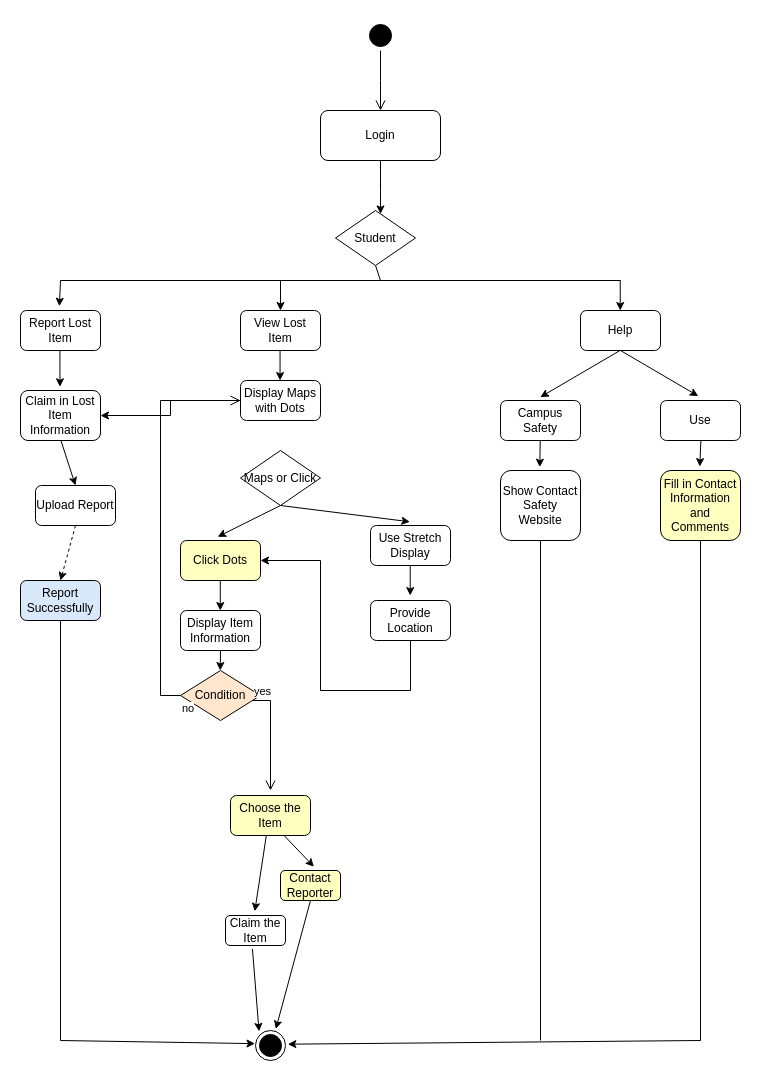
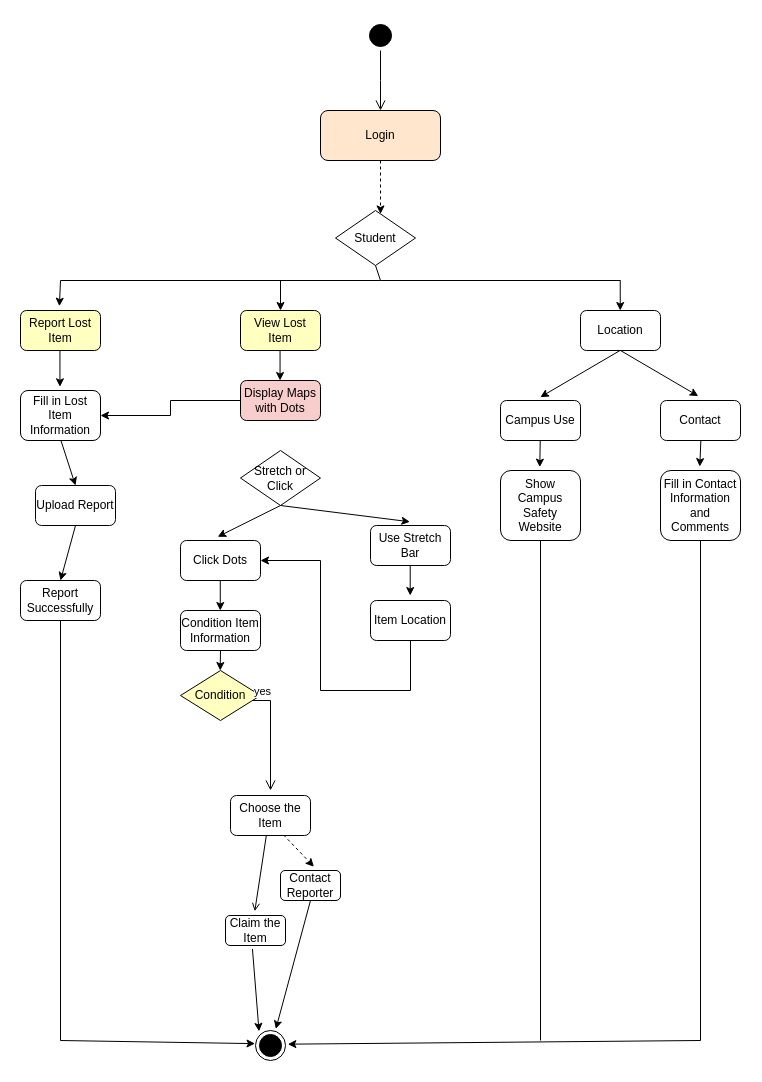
  <mxCell id="0" />
  <mxCell id="1" parent="0" />
- <mxCell id="2" value="" style="edgeStyle=orthogonalEdgeStyle;rounded=0;orthogonalLoop=1;jettySize=auto;html=1;" parent="1" source="3" target="4" edge="1"><mxGeometry relative="1" as="geometry"><Array as="points"><mxPoint x="380" y="190" /><mxPoint x="380" y="190" /></Array></mxGeometry></mxCell>
- <mxCell id="3" value="Login" style="html=1;whiteSpace=wrap;rounded=1;" parent="1" vertex="1"><mxGeometry x="320" y="110" width="120" height="50" as="geometry" /></mxCell>
+ <mxCell id="2" value="" style="edgeStyle=orthogonalEdgeStyle;rounded=0;orthogonalLoop=1;jettySize=auto;html=1;dashed=1;" parent="1" source="3" target="4" edge="1"><mxGeometry relative="1" as="geometry"><Array as="points"><mxPoint x="380" y="190" /><mxPoint x="380" y="190" /></Array></mxGeometry></mxCell>
+ <mxCell id="3" value="Login" style="html=1;whiteSpace=wrap;rounded=1;fillColor=#ffe6cc;" parent="1" vertex="1"><mxGeometry x="320" y="110" width="120" height="50" as="geometry" /></mxCell>
  <mxCell id="4" value="Student" style="rhombus;whiteSpace=wrap;html=1;rounded=0;" parent="1" vertex="1"><mxGeometry x="335" y="210" width="80" height="55" as="geometry" /></mxCell>
  <mxCell id="5" value="" style="endArrow=none;html=1;rounded=0;entryX=0.5;entryY=1;entryDx=0;entryDy=0;" parent="1" target="4" edge="1"><mxGeometry width="50" height="50" relative="1" as="geometry"><mxPoint x="380" y="280" as="sourcePoint" /><mxPoint x="410" y="280" as="targetPoint" /></mxGeometry></mxCell>
  <mxCell id="6" value="" style="endArrow=none;html=1;rounded=0;" parent="1" edge="1"><mxGeometry width="50" height="50" relative="1" as="geometry"><mxPoint x="60" y="280" as="sourcePoint" /><mxPoint x="620" y="280" as="targetPoint" /><Array as="points"><mxPoint x="380" y="280" /></Array></mxGeometry></mxCell>
  <mxCell id="7" value="" style="ellipse;html=1;shape=startState;fillColor=#000000;strokeColor=#000000;" parent="1" vertex="1"><mxGeometry x="365" y="20" width="30" height="30" as="geometry" /></mxCell>
  <mxCell id="8" value="" style="edgeStyle=orthogonalEdgeStyle;html=1;verticalAlign=bottom;endArrow=open;endSize=8;strokeColor=#000000;rounded=0;" parent="1" source="7" edge="1"><mxGeometry relative="1" as="geometry"><mxPoint x="380" y="110" as="targetPoint" /></mxGeometry></mxCell>
- <mxCell id="9" value="Report Lost Item" style="rounded=1;whiteSpace=wrap;html=1;" parent="1" vertex="1"><mxGeometry x="20" y="310" width="80" height="40" as="geometry" /></mxCell>
- <mxCell id="10" value="Help" style="rounded=1;whiteSpace=wrap;html=1;" parent="1" vertex="1"><mxGeometry x="580" y="310" width="80" height="40" as="geometry" /></mxCell>
- <mxCell id="11" value="View Lost Item" style="rounded=1;whiteSpace=wrap;html=1;" parent="1" vertex="1"><mxGeometry x="240" y="310" width="80" height="40" as="geometry" /></mxCell>
- <mxCell id="12" value="Campus Safety" style="rounded=1;whiteSpace=wrap;html=1;" parent="1" vertex="1"><mxGeometry x="500" y="400" width="80" height="40" as="geometry" /></mxCell>
+ <mxCell id="9" value="Report Lost Item" style="rounded=1;whiteSpace=wrap;html=1;fillColor=#ffffc0;" parent="1" vertex="1"><mxGeometry x="20" y="310" width="80" height="40" as="geometry" /></mxCell>
+ <mxCell id="10" value="Location" style="rounded=1;whiteSpace=wrap;html=1;" parent="1" vertex="1"><mxGeometry x="580" y="310" width="80" height="40" as="geometry" /></mxCell>
+ <mxCell id="11" value="View Lost Item" style="rounded=1;whiteSpace=wrap;html=1;fillColor=#ffffc0;" parent="1" vertex="1"><mxGeometry x="240" y="310" width="80" height="40" as="geometry" /></mxCell>
+ <mxCell id="12" value="Campus Use" style="rounded=1;whiteSpace=wrap;html=1;" parent="1" vertex="1"><mxGeometry x="500" y="400" width="80" height="40" as="geometry" /></mxCell>
  <mxCell id="13" value="" style="edgeStyle=orthogonalEdgeStyle;rounded=0;orthogonalLoop=1;jettySize=auto;html=1;" parent="1" source="14" target="15" edge="1"><mxGeometry relative="1" as="geometry" /></mxCell>
- <mxCell id="14" value="Display Maps with Dots" style="rounded=1;whiteSpace=wrap;html=1;" parent="1" vertex="1"><mxGeometry x="240" y="380" width="80" height="40" as="geometry" /></mxCell>
- <mxCell id="15" value="Claim in Lost Item Information" style="rounded=1;whiteSpace=wrap;html=1;" parent="1" vertex="1"><mxGeometry x="20" y="390" width="80" height="50" as="geometry" /></mxCell>
- <mxCell id="16" value="Maps or Click" style="rhombus;whiteSpace=wrap;html=1;rounded=0;" parent="1" vertex="1"><mxGeometry x="240" y="450" width="80" height="55" as="geometry" /></mxCell>
- <mxCell id="17" value="Click Dots" style="rounded=1;whiteSpace=wrap;html=1;fillColor=#ffffc0;" parent="1" vertex="1"><mxGeometry x="180" y="540" width="80" height="40" as="geometry" /></mxCell>
- <mxCell id="18" value="Use Stretch Display" style="rounded=1;whiteSpace=wrap;html=1;" parent="1" vertex="1"><mxGeometry x="370" y="525" width="80" height="40" as="geometry" /></mxCell>
- <mxCell id="19" value="Display Item Information" style="rounded=1;whiteSpace=wrap;html=1;" parent="1" vertex="1"><mxGeometry x="180" y="610" width="80" height="40" as="geometry" /></mxCell>
+ <mxCell id="14" value="Display Maps with Dots" style="rounded=1;whiteSpace=wrap;html=1;fillColor=#f8cecc;" parent="1" vertex="1"><mxGeometry x="240" y="380" width="80" height="40" as="geometry" /></mxCell>
+ <mxCell id="15" value="Fill in Lost Item Information" style="rounded=1;whiteSpace=wrap;html=1;" parent="1" vertex="1"><mxGeometry x="20" y="390" width="80" height="50" as="geometry" /></mxCell>
+ <mxCell id="16" value="Stretch or Click" style="rhombus;whiteSpace=wrap;html=1;rounded=0;" parent="1" vertex="1"><mxGeometry x="240" y="450" width="80" height="55" as="geometry" /></mxCell>
+ <mxCell id="17" value="Click Dots" style="rounded=1;whiteSpace=wrap;html=1;" parent="1" vertex="1"><mxGeometry x="180" y="540" width="80" height="40" as="geometry" /></mxCell>
+ <mxCell id="18" value="Use Stretch Bar" style="rounded=1;whiteSpace=wrap;html=1;" parent="1" vertex="1"><mxGeometry x="370" y="525" width="80" height="40" as="geometry" /></mxCell>
+ <mxCell id="19" value="Condition Item Information" style="rounded=1;whiteSpace=wrap;html=1;" parent="1" vertex="1"><mxGeometry x="180" y="610" width="80" height="40" as="geometry" /></mxCell>
  <mxCell id="20" style="edgeStyle=orthogonalEdgeStyle;rounded=0;orthogonalLoop=1;jettySize=auto;html=1;exitX=0.5;exitY=1;exitDx=0;exitDy=0;" parent="1" edge="1"><mxGeometry relative="1" as="geometry"><mxPoint x="410" y="650" as="sourcePoint" /><mxPoint x="410" y="650" as="targetPoint" /></mxGeometry></mxCell>
- <mxCell id="21" value="Report Successfully" style="rounded=1;whiteSpace=wrap;html=1;fillColor=#dae8fc;" parent="1" vertex="1"><mxGeometry x="20" y="580" width="80" height="40" as="geometry" /></mxCell>
+ <mxCell id="21" value="Report Successfully" style="rounded=1;whiteSpace=wrap;html=1;" parent="1" vertex="1"><mxGeometry x="20" y="580" width="80" height="40" as="geometry" /></mxCell>
  <mxCell id="22" value="" style="endArrow=classic;html=1;rounded=0;entryX=0.486;entryY=-0.107;entryDx=0;entryDy=0;entryPerimeter=0;" parent="1" edge="1" target="9"><mxGeometry width="50" height="50" relative="1" as="geometry"><mxPoint x="60" y="280" as="sourcePoint" /><mxPoint x="60" y="310" as="targetPoint" /></mxGeometry></mxCell>
  <mxCell id="23" value="" style="endArrow=classic;html=1;rounded=0;entryX=0.493;entryY=-0.074;entryDx=0;entryDy=0;entryPerimeter=0;" parent="1" edge="1" target="15"><mxGeometry width="50" height="50" relative="1" as="geometry"><mxPoint x="59.44" y="350" as="sourcePoint" /><mxPoint x="59.44" y="380" as="targetPoint" /></mxGeometry></mxCell>
  <mxCell id="24" value="" style="endArrow=classic;html=1;rounded=0;" parent="1" edge="1"><mxGeometry width="50" height="50" relative="1" as="geometry"><mxPoint x="280" y="280" as="sourcePoint" /><mxPoint x="280" y="310" as="targetPoint" /></mxGeometry></mxCell>
- <mxCell id="25" value="" style="endArrow=classic;html=1;rounded=0;entryX=0.5;entryY=0;entryDx=0;entryDy=0;exitX=0.5;exitY=1;exitDx=0;exitDy=0;dashed=1;" parent="1" target="21" edge="1" source="39"><mxGeometry width="50" height="50" relative="1" as="geometry"><mxPoint x="60" y="530" as="sourcePoint" /><mxPoint x="99.77" y="535" as="targetPoint" /></mxGeometry></mxCell>
+ <mxCell id="25" value="" style="endArrow=classic;html=1;rounded=0;entryX=0.5;entryY=0;entryDx=0;entryDy=0;exitX=0.5;exitY=1;exitDx=0;exitDy=0;" parent="1" target="21" edge="1" source="39"><mxGeometry width="50" height="50" relative="1" as="geometry"><mxPoint x="60" y="530" as="sourcePoint" /><mxPoint x="99.77" y="535" as="targetPoint" /></mxGeometry></mxCell>
  <mxCell id="26" value="" style="endArrow=classic;html=1;rounded=0;" parent="1" edge="1"><mxGeometry width="50" height="50" relative="1" as="geometry"><mxPoint x="279.55" y="350" as="sourcePoint" /><mxPoint x="279.55" y="380" as="targetPoint" /></mxGeometry></mxCell>
  <mxCell id="27" value="" style="endArrow=classic;html=1;rounded=0;entryX=0.493;entryY=-0.093;entryDx=0;entryDy=0;entryPerimeter=0;" parent="1" target="18" edge="1"><mxGeometry width="50" height="50" relative="1" as="geometry"><mxPoint x="280" y="505" as="sourcePoint" /><mxPoint x="420" y="520" as="targetPoint" /></mxGeometry></mxCell>
  <mxCell id="28" value="" style="endArrow=classic;html=1;rounded=0;" parent="1" edge="1"><mxGeometry width="50" height="50" relative="1" as="geometry"><mxPoint x="219.77" y="580" as="sourcePoint" /><mxPoint x="219.77" y="610" as="targetPoint" /></mxGeometry></mxCell>
  <mxCell id="29" value="" style="endArrow=classic;html=1;rounded=0;" parent="1" edge="1"><mxGeometry width="50" height="50" relative="1" as="geometry"><mxPoint x="409.71" y="565" as="sourcePoint" /><mxPoint x="409.71" y="595" as="targetPoint" /></mxGeometry></mxCell>
  <mxCell id="30" value="" style="endArrow=classic;html=1;rounded=0;entryX=0.465;entryY=-0.093;entryDx=0;entryDy=0;entryPerimeter=0;" parent="1" edge="1" target="17"><mxGeometry width="50" height="50" relative="1" as="geometry"><mxPoint x="280" y="505" as="sourcePoint" /><mxPoint x="220" y="540" as="targetPoint" /></mxGeometry></mxCell>
  <mxCell id="31" value="" style="endArrow=classic;html=1;rounded=0;" edge="1" parent="1"><mxGeometry width="50" height="50" relative="1" as="geometry"><mxPoint x="619.74" y="280" as="sourcePoint" /><mxPoint x="619.74" y="310" as="targetPoint" /></mxGeometry></mxCell>
- <mxCell id="32" value="Use" style="rounded=1;whiteSpace=wrap;html=1;" vertex="1" parent="1"><mxGeometry x="660" y="400" width="80" height="40" as="geometry" /></mxCell>
+ <mxCell id="32" value="Contact" style="rounded=1;whiteSpace=wrap;html=1;" vertex="1" parent="1"><mxGeometry x="660" y="400" width="80" height="40" as="geometry" /></mxCell>
  <mxCell id="33" value="" style="endArrow=classic;html=1;rounded=0;entryX=0.498;entryY=-0.084;entryDx=0;entryDy=0;entryPerimeter=0;" edge="1" parent="1" target="12"><mxGeometry width="50" height="50" relative="1" as="geometry"><mxPoint x="619.55" y="350" as="sourcePoint" /><mxPoint x="560" y="385" as="targetPoint" /></mxGeometry></mxCell>
  <mxCell id="34" value="" style="endArrow=classic;html=1;rounded=0;entryX=0.472;entryY=-0.111;entryDx=0;entryDy=0;entryPerimeter=0;" edge="1" parent="1" target="32"><mxGeometry width="50" height="50" relative="1" as="geometry"><mxPoint x="620" y="350" as="sourcePoint" /><mxPoint x="680" y="380" as="targetPoint" /></mxGeometry></mxCell>
  <mxCell id="35" value="" style="endArrow=classic;html=1;rounded=0;entryX=0.491;entryY=-0.048;entryDx=0;entryDy=0;entryPerimeter=0;" edge="1" parent="1" target="36"><mxGeometry width="50" height="50" relative="1" as="geometry"><mxPoint x="539.74" y="440" as="sourcePoint" /><mxPoint x="539.74" y="470" as="targetPoint" /></mxGeometry></mxCell>
- <mxCell id="36" value="Show Contact Safety Website" style="rounded=1;whiteSpace=wrap;html=1;" vertex="1" parent="1"><mxGeometry x="500" y="470" width="80" height="70" as="geometry" /></mxCell>
+ <mxCell id="36" value="Show Campus Safety Website" style="rounded=1;whiteSpace=wrap;html=1;" vertex="1" parent="1"><mxGeometry x="500" y="470" width="80" height="70" as="geometry" /></mxCell>
  <mxCell id="37" value="" style="endArrow=classic;html=1;rounded=0;entryX=0.491;entryY=-0.056;entryDx=0;entryDy=0;entryPerimeter=0;" edge="1" parent="1" target="38"><mxGeometry width="50" height="50" relative="1" as="geometry"><mxPoint x="700.37" y="440" as="sourcePoint" /><mxPoint x="699.63" y="467" as="targetPoint" /></mxGeometry></mxCell>
- <mxCell id="38" value="Fill in Contact Information and Comments" style="rounded=1;whiteSpace=wrap;html=1;fillColor=#ffffc0;" vertex="1" parent="1"><mxGeometry x="660" y="470" width="80" height="70" as="geometry" /></mxCell>
+ <mxCell id="38" value="Fill in Contact Information and Comments" style="rounded=1;whiteSpace=wrap;html=1;" vertex="1" parent="1"><mxGeometry x="660" y="470" width="80" height="70" as="geometry" /></mxCell>
  <mxCell id="39" value="Upload Report" style="rounded=1;whiteSpace=wrap;html=1;" vertex="1" parent="1"><mxGeometry x="35" y="485" width="80" height="40" as="geometry" /></mxCell>
- <mxCell id="40" value="Condition" style="rhombus;whiteSpace=wrap;html=1;fontColor=#000000;fillColor=#ffe6cc;strokeColor=#000000;" vertex="1" parent="1"><mxGeometry x="180" y="670" width="80" height="50" as="geometry" /></mxCell>
+ <mxCell id="40" value="Condition" style="rhombus;whiteSpace=wrap;html=1;fontColor=#000000;fillColor=#ffffc0;strokeColor=#000000;" vertex="1" parent="1"><mxGeometry x="180" y="670" width="80" height="50" as="geometry" /></mxCell>
  <mxCell id="41" value="yes" style="edgeStyle=orthogonalEdgeStyle;html=1;align=left;verticalAlign=bottom;endArrow=open;endSize=8;strokeColor=#000000;rounded=0;" edge="1" source="40" parent="1"><mxGeometry x="-1" relative="1" as="geometry"><mxPoint x="270" y="790" as="targetPoint" /><Array as="points"><mxPoint x="270" y="700" /></Array></mxGeometry></mxCell>
- <mxCell id="42" value="no" style="edgeStyle=orthogonalEdgeStyle;html=1;align=left;verticalAlign=top;endArrow=open;endSize=8;strokeColor=#000000;rounded=0;entryX=0;entryY=0.5;entryDx=0;entryDy=0;" edge="1" source="40" parent="1" target="14"><mxGeometry x="-1" relative="1" as="geometry"><mxPoint x="160" y="400" as="targetPoint" /><Array as="points"><mxPoint x="160" y="695" /><mxPoint x="160" y="400" /></Array></mxGeometry></mxCell>
- <mxCell id="43" value="Choose the Item" style="rounded=1;whiteSpace=wrap;html=1;fillColor=#ffffc0;" vertex="1" parent="1"><mxGeometry x="230" y="795" width="80" height="40" as="geometry" /></mxCell>
- <mxCell id="44" value="" style="endArrow=classic;html=1;rounded=0;entryX=0.557;entryY=-0.126;entryDx=0;entryDy=0;entryPerimeter=0;exitX=0.663;exitY=0.986;exitDx=0;exitDy=0;exitPerimeter=0;" edge="1" parent="1" source="43" target="47"><mxGeometry width="50" height="50" relative="1" as="geometry"><mxPoint x="280" y="835" as="sourcePoint" /><mxPoint x="310" y="865" as="targetPoint" /></mxGeometry></mxCell>
- <mxCell id="45" value="" style="endArrow=classic;html=1;rounded=0;entryX=0.488;entryY=-0.141;entryDx=0;entryDy=0;entryPerimeter=0;exitX=0.448;exitY=1;exitDx=0;exitDy=0;exitPerimeter=0;" edge="1" parent="1" source="43" target="46"><mxGeometry width="50" height="50" relative="1" as="geometry"><mxPoint x="260" y="835" as="sourcePoint" /><mxPoint x="230" y="865" as="targetPoint" /></mxGeometry></mxCell>
+ <mxCell id="43" value="Choose the Item" style="rounded=1;whiteSpace=wrap;html=1;" vertex="1" parent="1"><mxGeometry x="230" y="795" width="80" height="40" as="geometry" /></mxCell>
+ <mxCell id="44" value="" style="endArrow=classic;html=1;rounded=0;entryX=0.557;entryY=-0.126;entryDx=0;entryDy=0;entryPerimeter=0;exitX=0.663;exitY=0.986;exitDx=0;exitDy=0;exitPerimeter=0;dashed=1;" edge="1" parent="1" source="43" target="47"><mxGeometry width="50" height="50" relative="1" as="geometry"><mxPoint x="280" y="835" as="sourcePoint" /><mxPoint x="310" y="865" as="targetPoint" /></mxGeometry></mxCell>
+ <mxCell id="45" value="" style="endArrow=open;html=1;rounded=0;entryX=0.488;entryY=-0.141;entryDx=0;entryDy=0;entryPerimeter=0;exitX=0.448;exitY=1;exitDx=0;exitDy=0;exitPerimeter=0;" edge="1" parent="1" source="43" target="46"><mxGeometry width="50" height="50" relative="1" as="geometry"><mxPoint x="260" y="835" as="sourcePoint" /><mxPoint x="230" y="865" as="targetPoint" /></mxGeometry></mxCell>
  <mxCell id="46" value="Claim the Item" style="rounded=1;whiteSpace=wrap;html=1;" vertex="1" parent="1"><mxGeometry x="225" y="915" width="60" height="30" as="geometry" /></mxCell>
- <mxCell id="47" value="Contact Reporter" style="rounded=1;whiteSpace=wrap;html=1;fillColor=#ffffc0;" vertex="1" parent="1"><mxGeometry x="280" y="870" width="60" height="30" as="geometry" /></mxCell>
+ <mxCell id="47" value="Contact Reporter" style="rounded=1;whiteSpace=wrap;html=1;" vertex="1" parent="1"><mxGeometry x="280" y="870" width="60" height="30" as="geometry" /></mxCell>
  <mxCell id="48" value="" style="ellipse;html=1;shape=endState;fillColor=#000000;strokeColor=#000000;" vertex="1" parent="1"><mxGeometry x="255" y="1030" width="30" height="30" as="geometry" /></mxCell>
  <mxCell id="49" value="" style="endArrow=classic;html=1;rounded=0;" edge="1" parent="1"><mxGeometry width="50" height="50" relative="1" as="geometry"><mxPoint x="220" y="650" as="sourcePoint" /><mxPoint x="219.72" y="670" as="targetPoint" /></mxGeometry></mxCell>
  <mxCell id="50" value="" style="endArrow=classic;html=1;rounded=0;entryX=0.5;entryY=0;entryDx=0;entryDy=0;" edge="1" parent="1" target="39"><mxGeometry width="50" height="50" relative="1" as="geometry"><mxPoint x="60.44" y="440" as="sourcePoint" /><mxPoint x="60" y="476" as="targetPoint" /></mxGeometry></mxCell>
  <mxCell id="51" value="" style="endArrow=none;html=1;rounded=0;" edge="1" parent="1"><mxGeometry width="50" height="50" relative="1" as="geometry"><mxPoint x="60" y="1040" as="sourcePoint" /><mxPoint x="60" y="620" as="targetPoint" /></mxGeometry></mxCell>
  <mxCell id="52" value="" style="endArrow=classic;html=1;rounded=0;entryX=-0.016;entryY=0.438;entryDx=0;entryDy=0;entryPerimeter=0;" edge="1" parent="1" target="48"><mxGeometry width="50" height="50" relative="1" as="geometry"><mxPoint x="60" y="1040" as="sourcePoint" /><mxPoint x="115" y="1060" as="targetPoint" /></mxGeometry></mxCell>
  <mxCell id="53" value="" style="endArrow=classic;html=1;rounded=0;entryX=0.118;entryY=0.029;entryDx=0;entryDy=0;exitX=0.449;exitY=1.115;exitDx=0;exitDy=0;exitPerimeter=0;entryPerimeter=0;" edge="1" parent="1" source="46" target="48"><mxGeometry width="50" height="50" relative="1" as="geometry"><mxPoint x="130" y="880" as="sourcePoint" /><mxPoint x="100" y="910" as="targetPoint" /></mxGeometry></mxCell>
  <mxCell id="54" value="" style="endArrow=classic;html=1;rounded=0;entryX=0.678;entryY=-0.051;entryDx=0;entryDy=0;entryPerimeter=0;" edge="1" parent="1" target="48"><mxGeometry width="50" height="50" relative="1" as="geometry"><mxPoint x="310" y="900" as="sourcePoint" /><mxPoint x="369.393" y="1054.393" as="targetPoint" /></mxGeometry></mxCell>
- <mxCell id="55" value="Provide Location" style="rounded=1;whiteSpace=wrap;html=1;" vertex="1" parent="1"><mxGeometry x="370" y="600" width="80" height="40" as="geometry" /></mxCell>
+ <mxCell id="55" value="Item Location" style="rounded=1;whiteSpace=wrap;html=1;" vertex="1" parent="1"><mxGeometry x="370" y="600" width="80" height="40" as="geometry" /></mxCell>
  <mxCell id="56" value="" style="endArrow=classic;html=1;rounded=0;entryX=1;entryY=0.5;entryDx=0;entryDy=0;" edge="1" parent="1" target="17"><mxGeometry width="50" height="50" relative="1" as="geometry"><mxPoint x="320" y="560" as="sourcePoint" /><mxPoint x="330" y="645" as="targetPoint" /></mxGeometry></mxCell>
  <mxCell id="57" value="" style="endArrow=none;html=1;rounded=0;" edge="1" parent="1"><mxGeometry width="50" height="50" relative="1" as="geometry"><mxPoint x="410" y="690" as="sourcePoint" /><mxPoint x="410" y="640" as="targetPoint" /></mxGeometry></mxCell>
  <mxCell id="58" value="" style="endArrow=none;html=1;rounded=0;" edge="1" parent="1"><mxGeometry width="50" height="50" relative="1" as="geometry"><mxPoint x="320" y="690" as="sourcePoint" /><mxPoint x="320" y="560" as="targetPoint" /></mxGeometry></mxCell>
  <mxCell id="59" value="" style="endArrow=none;html=1;rounded=0;" edge="1" parent="1"><mxGeometry width="50" height="50" relative="1" as="geometry"><mxPoint x="320" y="690" as="sourcePoint" /><mxPoint x="410" y="690" as="targetPoint" /></mxGeometry></mxCell>
  <mxCell id="60" value="" style="endArrow=none;html=1;rounded=0;" edge="1" parent="1"><mxGeometry width="50" height="50" relative="1" as="geometry"><mxPoint x="540" y="1040" as="sourcePoint" /><mxPoint x="540" y="540" as="targetPoint" /></mxGeometry></mxCell>
  <mxCell id="61" value="" style="endArrow=none;html=1;rounded=0;" edge="1" parent="1"><mxGeometry width="50" height="50" relative="1" as="geometry"><mxPoint x="700" y="1040" as="sourcePoint" /><mxPoint x="700" y="540" as="targetPoint" /></mxGeometry></mxCell>
  <mxCell id="62" value="" style="endArrow=classic;html=1;rounded=0;entryX=1.078;entryY=0.456;entryDx=0;entryDy=0;entryPerimeter=0;" edge="1" parent="1" target="48"><mxGeometry width="50" height="50" relative="1" as="geometry"><mxPoint x="700" y="1040" as="sourcePoint" /><mxPoint x="279" y="1043" as="targetPoint" /></mxGeometry></mxCell>
